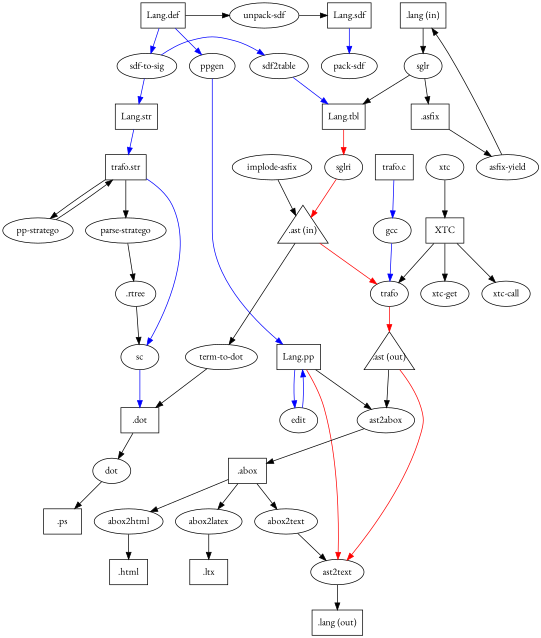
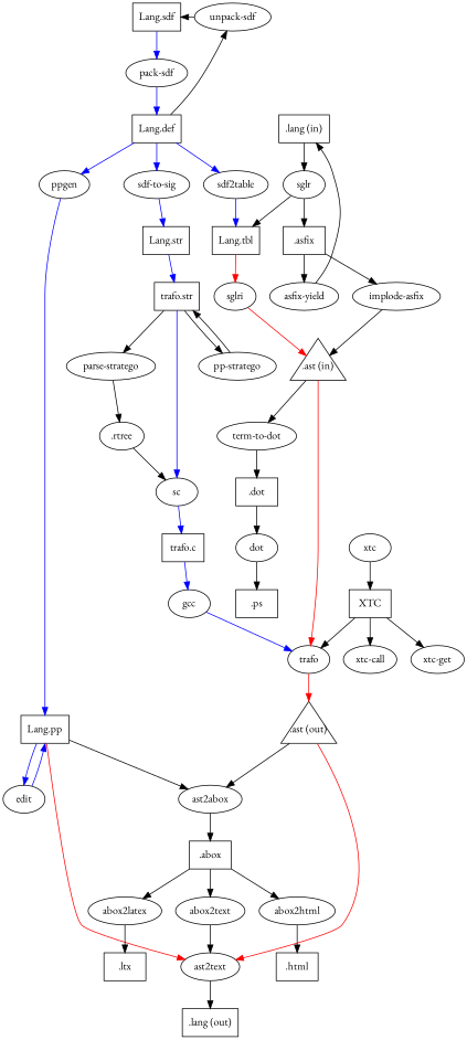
  digraph {
    fontname="EB Garamond"
    node [fontname="EB Garamond"]
    edge [fontname="EB Garamond"]
    sdf2table
    "sdf-to-sig"
    ppgen
    "Lang.tbl" [shape=box]
    "Lang.str" [shape=box]
    "Lang.pp" [shape=box]
    sglri
    "trafo.str" [shape=box]
    edit
    ast2abox
    ast2text
    "Lang.sdf" [shape=box]
    "pack-sdf"
    "Lang.def" [shape=box]
    "unpack-sdf"
    sglr
    ".asfix" [shape=box]
    ".ast (in)" [fixedsize=true height=1 shape=triangle width=1]
    ".abox" [shape=box]
    ".lang (out)" [shape=box]
    sc
    "parse-stratego"
    "pp-stratego"
    ".lang (in)" [shape=box]
    "implode-asfix"
    "asfix-yield"
    "term-to-dot"
    trafo
    ".dot" [shape=box]
    ".ast (out)" [fixedsize=true height=1 shape=triangle width=1]
    abox2text
    abox2html
    abox2latex
    ".html" [shape=box]
    ".ltx" [shape=box]
    dot
    ".ps" [shape=box]
    "trafo.c" [shape=box]
    ".rtree"
    gcc
    XTC [shape=box]
    "xtc-call"
    "xtc-get"
    xtc
    subgraph sub_1 {
      rank=same
      sdf2table
      "sdf-to-sig"
      ppgen
    }
    sdf2table -> "Lang.tbl" [color=blue]
    "sdf-to-sig" -> "Lang.str" [color=blue]
    ppgen -> "Lang.pp" [color=blue]
    "Lang.tbl" -> sglri [color=red]
    "Lang.str" -> "trafo.str" [color=blue]
    "Lang.pp" -> edit [color=blue]
    "Lang.pp" -> ast2abox
    "Lang.pp" -> ast2text [color=red]
    sglri -> ".ast (in)" [color=red]
    "trafo.str" -> sc [color=blue]
    "trafo.str" -> "parse-stratego"
    "trafo.str" -> "pp-stratego"
    edit -> "Lang.pp" [color=blue]
    ast2abox -> ".abox"
    ast2text -> ".lang (out)" [color=black]
    "Lang.sdf" -> "pack-sdf" [color=blue]
-   "sdf-to-sig" -> sdf2table [color=blue]
+   "pack-sdf" -> "Lang.def" [color=blue]
+   "Lang.def" -> sdf2table [color=blue]
    "Lang.def" -> "sdf-to-sig" [color=blue]
    "Lang.def" -> ppgen [color=blue]
    "Lang.def" -> "unpack-sdf" [constraint=false]
    "unpack-sdf" -> "Lang.sdf" [constraint=false]
    sglr -> "Lang.tbl"
    sglr -> ".asfix"
+   ".asfix" -> "implode-asfix"
    ".asfix" -> "asfix-yield"
    ".ast (in)" -> "term-to-dot"
    ".ast (in)" -> trafo [color=red]
    ".abox" -> abox2text
    ".abox" -> abox2html
    ".abox" -> abox2latex
-   sc -> ".dot" [color=blue]
+   sc -> "trafo.c" [color=blue]
    "parse-stratego" -> ".rtree"
    "pp-stratego" -> "trafo.str"
    ".lang (in)" -> sglr
    "implode-asfix" -> ".ast (in)"
    "asfix-yield" -> ".lang (in)" [constraint=false]
    "term-to-dot" -> ".dot"
    trafo -> ".ast (out)" [color=red]
    ".dot" -> dot
    ".ast (out)" -> ast2abox
    ".ast (out)" -> ast2text [color=red]
    abox2text -> ast2text
    abox2html -> ".html"
    abox2latex -> ".ltx"
    dot -> ".ps"
    "trafo.c" -> gcc [color=blue]
    ".rtree" -> sc
    gcc -> trafo [color=blue]
    XTC -> trafo
    XTC -> "xtc-call"
    XTC -> "xtc-get"
    xtc -> XTC
  }
